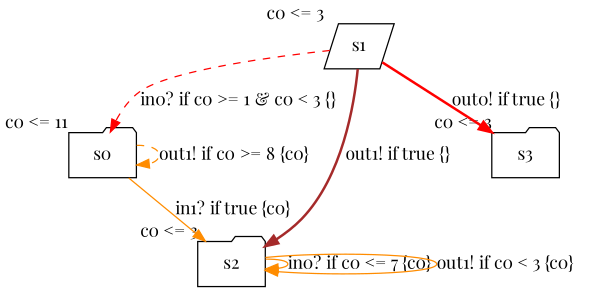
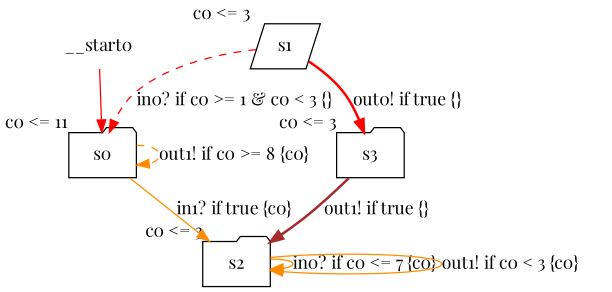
  digraph {
    fontname="Playfair Display"
    node [fontname="Playfair Display" shape=folder margin=0 xlabel="c0 <= 3"]
    edge [color=darkorange fontname="Playfair Display" style=solid]
+   __start0 [shape=none margin="" xlabel=""]
    n2 [label=s0 xlabel="c0 <= 11"]
    n3 [label=s2]
    n4 [label=s1 shape=parallelogram]
    n5 [label=s3]
+   __start0 -> n2 [color=red]
    n2 -> n2 [label="out1! if c0 >= 8 {c0} " style=dashed]
    n2 -> n3 [label="in1? if true {c0} "]
    n3 -> n3 [label="in0? if c0 <= 7 {c0} "]
    n3 -> n3 [label="out1! if c0 < 3 {c0} "]
    n4 -> n2 [color=red label="in0? if c0 >= 1 & c0 < 3 {} " style=dashed]
    n4 -> n5 [color=red label="out0! if true {} " style=bold]
-   n4 -> n3 [color=brown label="out1! if true {} " style=bold]
+   n5 -> n3 [color=brown label="out1! if true {} " style=bold]
  }
